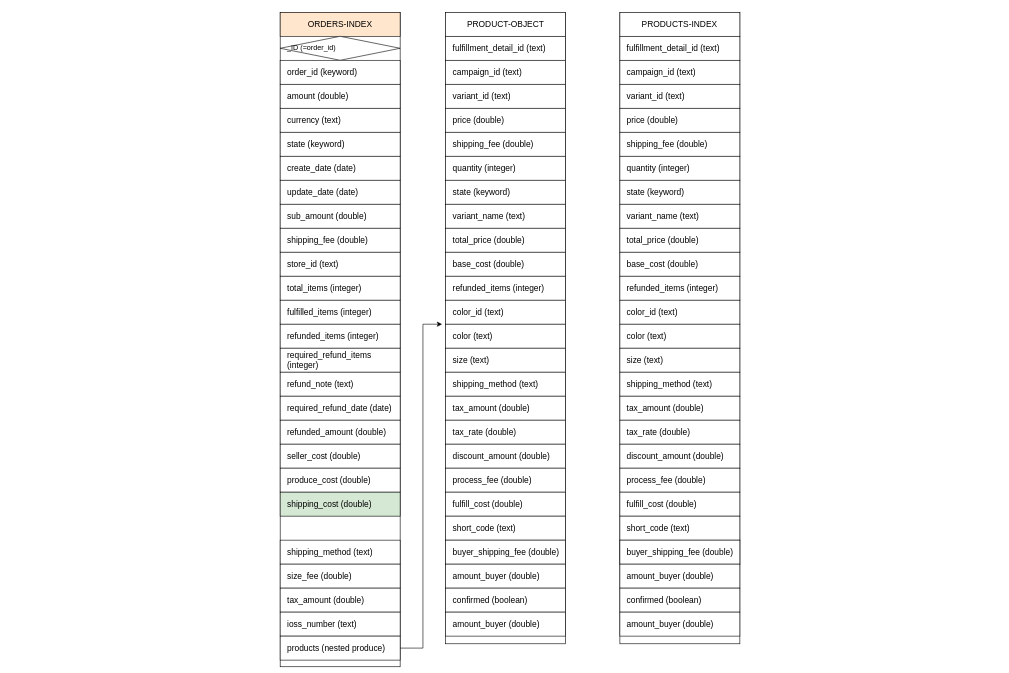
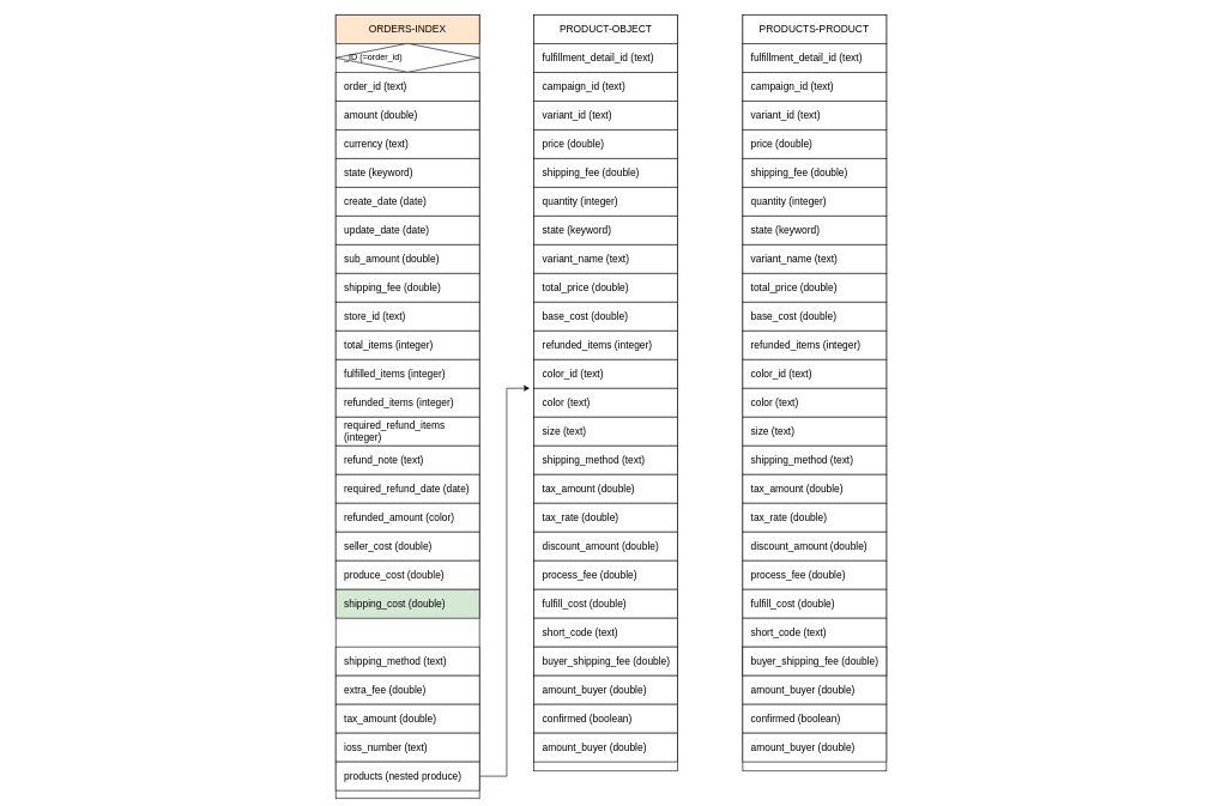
  <mxCell id="0" />
  <mxCell id="1" parent="0" />
  <mxCell id="2" value="" style="rounded=0;whiteSpace=wrap;html=1;rotation=90;" parent="1" vertex="1"><mxGeometry x="20.47" y="465.55" width="1091.08" height="200" as="geometry" /></mxCell>
  <mxCell id="3" value="ORDERS-INDEX" style="rounded=0;whiteSpace=wrap;html=1;fontSize=14;fillColor=#ffe6cc;" parent="1" vertex="1"><mxGeometry y="20" width="200" height="40" as="geometry" x="466" /></mxCell>
  <mxCell id="4" value="_ID (=order_id)" style="rhombus;whiteSpace=wrap;html=1;align=left;spacingRight=0;spacingLeft=10;" parent="1" vertex="1"><mxGeometry y="60" width="200" height="40" as="geometry" x="466" /></mxCell>
- <mxCell id="5" value="&lt;div&gt;order_id (keyword)&lt;/div&gt;" style="rounded=0;whiteSpace=wrap;html=1;align=left;spacingLeft=10;fontSize=14;" parent="1" vertex="1"><mxGeometry y="100" width="200" height="40" as="geometry" x="466" /></mxCell>
+ <mxCell id="5" value="&lt;div&gt;order_id (text)&lt;/div&gt;" style="rounded=0;whiteSpace=wrap;html=1;align=left;spacingLeft=10;fontSize=14;" parent="1" vertex="1"><mxGeometry y="100" width="200" height="40" as="geometry" x="466" /></mxCell>
  <mxCell id="6" value="amount (double)" style="rounded=0;whiteSpace=wrap;html=1;align=left;spacingLeft=10;fontSize=14;" parent="1" vertex="1"><mxGeometry y="140" width="200" height="40" as="geometry" x="466" /></mxCell>
  <mxCell id="7" value="currency (text)" style="rounded=0;whiteSpace=wrap;html=1;align=left;spacingLeft=10;fontSize=14;" parent="1" vertex="1"><mxGeometry y="180" width="200" height="40" as="geometry" x="466" /></mxCell>
  <mxCell id="8" value="state (keyword)" style="rounded=0;whiteSpace=wrap;html=1;align=left;spacingLeft=10;fontSize=14;" parent="1" vertex="1"><mxGeometry y="220" width="200" height="40" as="geometry" x="466" /></mxCell>
  <mxCell id="9" value="create_date (date)" style="rounded=0;whiteSpace=wrap;html=1;align=left;spacingLeft=10;fontSize=14;" parent="1" vertex="1"><mxGeometry y="260" width="200" height="40" as="geometry" x="466" /></mxCell>
  <mxCell id="10" value="update_date (date)" style="rounded=0;whiteSpace=wrap;html=1;align=left;spacingLeft=10;fontSize=14;" parent="1" vertex="1"><mxGeometry y="300" width="200" height="40" as="geometry" x="466" /></mxCell>
  <mxCell id="11" value="&lt;div align=&quot;left&quot;&gt;sub_amount (double)&lt;br&gt;&lt;/div&gt;" style="rounded=0;whiteSpace=wrap;html=1;spacingLeft=10;fontSize=14;align=left;" parent="1" vertex="1"><mxGeometry y="340" width="200" height="40" as="geometry" x="466" /></mxCell>
  <mxCell id="12" value="shipping_fee (double)" style="rounded=0;whiteSpace=wrap;html=1;spacingLeft=10;fontSize=14;align=left;" parent="1" vertex="1"><mxGeometry y="380" width="200" height="40" as="geometry" x="466" /></mxCell>
  <mxCell id="13" value="store_id (text)" style="rounded=0;whiteSpace=wrap;html=1;spacingLeft=10;fontSize=14;align=left;" parent="1" vertex="1"><mxGeometry y="420" width="200" height="40" as="geometry" x="466" /></mxCell>
  <mxCell id="14" value="total_items (integer)" style="rounded=0;whiteSpace=wrap;html=1;spacingLeft=10;fontSize=14;align=left;" parent="1" vertex="1"><mxGeometry y="460" width="200" height="40" as="geometry" x="466" /></mxCell>
  <mxCell id="15" value="&lt;div&gt;fulfilled_items (integer)&lt;br&gt;&lt;/div&gt;" style="rounded=0;whiteSpace=wrap;html=1;spacingLeft=10;fontSize=14;align=left;" parent="1" vertex="1"><mxGeometry y="500" width="200" height="40" as="geometry" x="466" /></mxCell>
  <mxCell id="16" value="refunded_items (integer)" style="rounded=0;whiteSpace=wrap;html=1;spacingLeft=10;fontSize=14;align=left;" parent="1" vertex="1"><mxGeometry y="540" width="200" height="40" as="geometry" x="466" /></mxCell>
  <mxCell id="17" value="required_refund_items (integer)" style="rounded=0;whiteSpace=wrap;html=1;spacingLeft=10;fontSize=14;align=left;" parent="1" vertex="1"><mxGeometry y="580" width="200" height="40" as="geometry" x="466" /></mxCell>
  <mxCell id="18" value="refund_note (text)" style="rounded=0;whiteSpace=wrap;html=1;spacingLeft=10;fontSize=14;align=left;" parent="1" vertex="1"><mxGeometry y="620" width="200" height="40" as="geometry" x="466" /></mxCell>
  <mxCell id="19" value="required_refund_date (date)" style="rounded=0;whiteSpace=wrap;html=1;spacingLeft=10;fontSize=14;align=left;" parent="1" vertex="1"><mxGeometry y="660" width="200" height="40" as="geometry" x="466" /></mxCell>
- <mxCell id="20" value="refunded_amount (double)" style="rounded=0;whiteSpace=wrap;html=1;spacingLeft=10;fontSize=14;align=left;" parent="1" vertex="1"><mxGeometry y="700" width="200" height="40" as="geometry" x="466" /></mxCell>
+ <mxCell id="20" value="refunded_amount (color)" style="rounded=0;whiteSpace=wrap;html=1;spacingLeft=10;fontSize=14;align=left;" parent="1" vertex="1"><mxGeometry y="700" width="200" height="40" as="geometry" x="466" /></mxCell>
  <mxCell id="21" value="seller_cost (double)" style="rounded=0;whiteSpace=wrap;html=1;spacingLeft=10;fontSize=14;align=left;" parent="1" vertex="1"><mxGeometry y="740" width="200" height="40" as="geometry" x="466" /></mxCell>
  <mxCell id="22" value="produce_cost (double)" style="rounded=0;whiteSpace=wrap;html=1;spacingLeft=10;fontSize=14;align=left;" parent="1" vertex="1"><mxGeometry y="780" width="200" height="40" as="geometry" x="466" /></mxCell>
  <mxCell id="23" value="shipping_cost (double)" style="rounded=0;whiteSpace=wrap;html=1;spacingLeft=10;fontSize=14;align=left;fillColor=#d5e8d4;" parent="1" vertex="1"><mxGeometry y="820" width="200" height="40" as="geometry" x="466" /></mxCell>
  <mxCell id="24" value="shipping_method (text)" style="rounded=0;whiteSpace=wrap;html=1;spacingLeft=10;fontSize=14;align=left;" parent="1" vertex="1"><mxGeometry y="900" width="200" height="40" as="geometry" x="466" /></mxCell>
- <mxCell id="25" value="size_fee (double)" style="rounded=0;whiteSpace=wrap;html=1;spacingLeft=10;fontSize=14;align=left;" parent="1" vertex="1"><mxGeometry y="940" width="200" height="40" as="geometry" x="466" /></mxCell>
+ <mxCell id="25" value="extra_fee (double)" style="rounded=0;whiteSpace=wrap;html=1;spacingLeft=10;fontSize=14;align=left;" parent="1" vertex="1"><mxGeometry y="940" width="200" height="40" as="geometry" x="466" /></mxCell>
  <mxCell id="26" value="tax_amount (double)" style="rounded=0;whiteSpace=wrap;html=1;spacingLeft=10;fontSize=14;align=left;" parent="1" vertex="1"><mxGeometry y="980" width="200" height="40" as="geometry" x="466" /></mxCell>
  <mxCell id="27" value="ioss_number (text)" style="rounded=0;whiteSpace=wrap;html=1;spacingLeft=10;fontSize=14;align=left;" parent="1" vertex="1"><mxGeometry y="1020" width="200" height="40" as="geometry" x="466" /></mxCell>
  <mxCell id="28" style="edgeStyle=orthogonalEdgeStyle;rounded=0;orthogonalLoop=1;jettySize=auto;html=1;" parent="1" source="29" edge="1"><mxGeometry relative="1" as="geometry"><mxPoint x="736" y="540" as="targetPoint" /><Array as="points"><mxPoint x="704" y="1080" /><mxPoint x="704" y="540" /><mxPoint x="706" y="540" /></Array></mxGeometry></mxCell>
  <mxCell id="29" value="products (nested produce)" style="rounded=0;whiteSpace=wrap;html=1;spacingLeft=10;fontSize=14;align=left;" parent="1" vertex="1"><mxGeometry y="1060" width="200" height="40" as="geometry" x="466" /></mxCell>
  <mxCell id="30" value="" style="rounded=0;whiteSpace=wrap;html=1;rotation=90;" parent="1" vertex="1"><mxGeometry x="315.15" y="446.41" width="1052.8" height="200" as="geometry" /></mxCell>
  <mxCell id="31" value="PRODUCT-OBJECT" style="rounded=0;whiteSpace=wrap;html=1;fontSize=14;" parent="1" vertex="1"><mxGeometry x="741.53" y="20" width="200" height="40" as="geometry" /></mxCell>
  <mxCell id="32" value="fulfillment_detail_id (text)" style="rounded=0;whiteSpace=wrap;html=1;align=left;spacingRight=0;spacingLeft=10;fontSize=14;" parent="1" vertex="1"><mxGeometry x="741.54" y="60" width="200" height="40" as="geometry" /></mxCell>
  <mxCell id="33" value="campaign_id (text)" style="rounded=0;whiteSpace=wrap;html=1;align=left;spacingRight=0;spacingLeft=10;fontSize=14;" parent="1" vertex="1"><mxGeometry x="741.53" y="100" width="200" height="40" as="geometry" /></mxCell>
  <mxCell id="34" value="variant_id (text)" style="rounded=0;whiteSpace=wrap;html=1;align=left;spacingRight=0;spacingLeft=10;fontSize=14;" parent="1" vertex="1"><mxGeometry x="741.53" y="140" width="200" height="40" as="geometry" /></mxCell>
  <mxCell id="35" value="price (double)" style="rounded=0;whiteSpace=wrap;html=1;align=left;spacingRight=0;spacingLeft=10;fontSize=14;" parent="1" vertex="1"><mxGeometry x="741.53" y="180" width="200" height="40" as="geometry" /></mxCell>
  <mxCell id="36" value="shipping_fee (double)" style="rounded=0;whiteSpace=wrap;html=1;align=left;spacingRight=0;spacingLeft=10;fontSize=14;" parent="1" vertex="1"><mxGeometry x="741.53" y="220" width="200" height="40" as="geometry" /></mxCell>
  <mxCell id="37" value="quantity (integer)" style="rounded=0;whiteSpace=wrap;html=1;align=left;spacingRight=0;spacingLeft=10;fontSize=14;" parent="1" vertex="1"><mxGeometry x="741.53" y="260" width="200" height="40" as="geometry" /></mxCell>
  <mxCell id="38" value="state (keyword)" style="rounded=0;whiteSpace=wrap;html=1;align=left;spacingRight=0;spacingLeft=10;fontSize=14;" parent="1" vertex="1"><mxGeometry x="741.53" y="300" width="200" height="40" as="geometry" /></mxCell>
  <mxCell id="39" value="variant_name (text)" style="rounded=0;whiteSpace=wrap;html=1;align=left;spacingRight=0;spacingLeft=10;fontSize=14;" parent="1" vertex="1"><mxGeometry x="741.53" y="340" width="200" height="40" as="geometry" /></mxCell>
  <mxCell id="40" value="total_price (double)" style="rounded=0;whiteSpace=wrap;html=1;align=left;spacingRight=0;spacingLeft=10;fontSize=14;" parent="1" vertex="1"><mxGeometry x="741.53" y="380" width="200" height="40" as="geometry" /></mxCell>
  <mxCell id="41" value="base_cost (double)" style="rounded=0;whiteSpace=wrap;html=1;align=left;spacingRight=0;spacingLeft=10;fontSize=14;" parent="1" vertex="1"><mxGeometry x="741.54" y="420" width="200" height="40" as="geometry" /></mxCell>
  <mxCell id="42" value="refunded_items (integer)" style="rounded=0;whiteSpace=wrap;html=1;align=left;spacingRight=0;spacingLeft=10;fontSize=14;" parent="1" vertex="1"><mxGeometry x="741.53" y="460" width="200" height="40" as="geometry" /></mxCell>
  <mxCell id="43" value="color_id (text)" style="rounded=0;whiteSpace=wrap;html=1;align=left;spacingRight=0;spacingLeft=10;fontSize=14;" parent="1" vertex="1"><mxGeometry x="741.53" y="500" width="200" height="40" as="geometry" /></mxCell>
  <mxCell id="44" value="color (text)" style="rounded=0;whiteSpace=wrap;html=1;align=left;spacingRight=0;spacingLeft=10;fontSize=14;" parent="1" vertex="1"><mxGeometry x="741.54" y="540" width="200" height="40" as="geometry" /></mxCell>
  <mxCell id="45" value="size (text)" style="rounded=0;whiteSpace=wrap;html=1;align=left;spacingRight=0;spacingLeft=10;fontSize=14;" parent="1" vertex="1"><mxGeometry x="741.53" y="580" width="200" height="40" as="geometry" /></mxCell>
  <mxCell id="46" value="shipping_method (text)" style="rounded=0;whiteSpace=wrap;html=1;align=left;spacingRight=0;spacingLeft=10;fontSize=14;" parent="1" vertex="1"><mxGeometry x="741.54" y="620" width="200" height="40" as="geometry" /></mxCell>
  <mxCell id="47" value="tax_amount (double)" style="rounded=0;whiteSpace=wrap;html=1;align=left;spacingRight=0;spacingLeft=10;fontSize=14;" parent="1" vertex="1"><mxGeometry x="741.54" y="660" width="200" height="40" as="geometry" /></mxCell>
  <mxCell id="48" value="tax_rate (double)" style="rounded=0;whiteSpace=wrap;html=1;align=left;spacingRight=0;spacingLeft=10;fontSize=14;" parent="1" vertex="1"><mxGeometry x="741.53" y="700" width="200" height="40" as="geometry" /></mxCell>
  <mxCell id="49" value="discount_amount (double)" style="rounded=0;whiteSpace=wrap;html=1;align=left;spacingRight=0;spacingLeft=10;fontSize=14;" parent="1" vertex="1"><mxGeometry x="741.53" y="740" width="200" height="40" as="geometry" /></mxCell>
  <mxCell id="50" value="process_fee (double)" style="rounded=0;whiteSpace=wrap;html=1;align=left;spacingRight=0;spacingLeft=10;fontSize=14;" parent="1" vertex="1"><mxGeometry x="741.53" y="780" width="200" height="40" as="geometry" /></mxCell>
  <mxCell id="51" value="fulfill_cost (double)" style="rounded=0;whiteSpace=wrap;html=1;align=left;spacingRight=0;spacingLeft=10;fontSize=14;" parent="1" vertex="1"><mxGeometry x="741.53" y="820" width="200" height="40" as="geometry" /></mxCell>
  <mxCell id="52" value="discount_amount (double)" style="rounded=0;whiteSpace=wrap;html=1;align=left;spacingRight=0;spacingLeft=10;fontSize=14;" parent="1" vertex="1"><mxGeometry x="741.53" y="900" width="200" height="40" as="geometry" /></mxCell>
  <mxCell id="53" value="short_code (text)" style="rounded=0;whiteSpace=wrap;html=1;align=left;spacingRight=0;spacingLeft=10;fontSize=14;" parent="1" vertex="1"><mxGeometry x="741.53" y="860" width="200" height="40" as="geometry" /></mxCell>
  <mxCell id="54" value="buyer_shipping_fee (double)" style="rounded=0;whiteSpace=wrap;html=1;align=left;spacingRight=0;spacingLeft=10;fontSize=14;" parent="1" vertex="1"><mxGeometry x="741.53" y="900" width="200" height="40" as="geometry" /></mxCell>
  <mxCell id="55" value="amount_buyer (double)" style="rounded=0;whiteSpace=wrap;html=1;align=left;spacingRight=0;spacingLeft=10;fontSize=14;" parent="1" vertex="1"><mxGeometry x="741.53" y="940" width="200" height="40" as="geometry" /></mxCell>
  <mxCell id="56" value="confirmed (boolean)" style="rounded=0;whiteSpace=wrap;html=1;align=left;spacingRight=0;spacingLeft=10;fontSize=14;" parent="1" vertex="1"><mxGeometry x="741.53" y="980" width="200" height="40" as="geometry" /></mxCell>
  <mxCell id="57" value="amount_buyer (double)" style="rounded=0;whiteSpace=wrap;html=1;align=left;spacingRight=0;spacingLeft=10;fontSize=14;" parent="1" vertex="1"><mxGeometry x="741.53" y="1020" width="200" height="40" as="geometry" /></mxCell>
  <mxCell id="58" value="" style="rounded=0;whiteSpace=wrap;html=1;rotation=90;" parent="1" vertex="1"><mxGeometry x="606" y="446.41" width="1052.8" height="200" as="geometry" /></mxCell>
- <mxCell id="59" value="PRODUCTS-INDEX" style="rounded=0;whiteSpace=wrap;html=1;fontSize=14;" parent="1" vertex="1"><mxGeometry x="1032.38" y="20" width="200" height="40" as="geometry" /></mxCell>
+ <mxCell id="59" value="PRODUCTS-PRODUCT" style="rounded=0;whiteSpace=wrap;html=1;fontSize=14;" parent="1" vertex="1"><mxGeometry x="1032.38" y="20" width="200" height="40" as="geometry" /></mxCell>
  <mxCell id="60" value="fulfillment_detail_id (text)" style="rounded=0;whiteSpace=wrap;html=1;align=left;spacingRight=0;spacingLeft=10;fontSize=14;" parent="1" vertex="1"><mxGeometry x="1032.39" y="60" width="200" height="40" as="geometry" /></mxCell>
  <mxCell id="61" value="campaign_id (text)" style="rounded=0;whiteSpace=wrap;html=1;align=left;spacingRight=0;spacingLeft=10;fontSize=14;" parent="1" vertex="1"><mxGeometry x="1032.38" y="100" width="200" height="40" as="geometry" /></mxCell>
  <mxCell id="62" value="variant_id (text)" style="rounded=0;whiteSpace=wrap;html=1;align=left;spacingRight=0;spacingLeft=10;fontSize=14;" parent="1" vertex="1"><mxGeometry x="1032.38" y="140" width="200" height="40" as="geometry" /></mxCell>
  <mxCell id="63" value="price (double)" style="rounded=0;whiteSpace=wrap;html=1;align=left;spacingRight=0;spacingLeft=10;fontSize=14;" parent="1" vertex="1"><mxGeometry x="1032.38" y="180" width="200" height="40" as="geometry" /></mxCell>
  <mxCell id="64" value="shipping_fee (double)" style="rounded=0;whiteSpace=wrap;html=1;align=left;spacingRight=0;spacingLeft=10;fontSize=14;" parent="1" vertex="1"><mxGeometry x="1032.38" y="220" width="200" height="40" as="geometry" /></mxCell>
  <mxCell id="65" value="quantity (integer)" style="rounded=0;whiteSpace=wrap;html=1;align=left;spacingRight=0;spacingLeft=10;fontSize=14;" parent="1" vertex="1"><mxGeometry x="1032.38" y="260" width="200" height="40" as="geometry" /></mxCell>
  <mxCell id="66" value="state (keyword)" style="rounded=0;whiteSpace=wrap;html=1;align=left;spacingRight=0;spacingLeft=10;fontSize=14;" parent="1" vertex="1"><mxGeometry x="1032.38" y="300" width="200" height="40" as="geometry" /></mxCell>
  <mxCell id="67" value="variant_name (text)" style="rounded=0;whiteSpace=wrap;html=1;align=left;spacingRight=0;spacingLeft=10;fontSize=14;" parent="1" vertex="1"><mxGeometry x="1032.38" y="340" width="200" height="40" as="geometry" /></mxCell>
  <mxCell id="68" value="total_price (double)" style="rounded=0;whiteSpace=wrap;html=1;align=left;spacingRight=0;spacingLeft=10;fontSize=14;" parent="1" vertex="1"><mxGeometry x="1032.38" y="380" width="200" height="40" as="geometry" /></mxCell>
  <mxCell id="69" value="base_cost (double)" style="rounded=0;whiteSpace=wrap;html=1;align=left;spacingRight=0;spacingLeft=10;fontSize=14;" parent="1" vertex="1"><mxGeometry x="1032.39" y="420" width="200" height="40" as="geometry" /></mxCell>
  <mxCell id="70" value="refunded_items (integer)" style="rounded=0;whiteSpace=wrap;html=1;align=left;spacingRight=0;spacingLeft=10;fontSize=14;" parent="1" vertex="1"><mxGeometry x="1032.38" y="460" width="200" height="40" as="geometry" /></mxCell>
  <mxCell id="71" value="color_id (text)" style="rounded=0;whiteSpace=wrap;html=1;align=left;spacingRight=0;spacingLeft=10;fontSize=14;" parent="1" vertex="1"><mxGeometry x="1032.38" y="500" width="200" height="40" as="geometry" /></mxCell>
  <mxCell id="72" value="color (text)" style="rounded=0;whiteSpace=wrap;html=1;align=left;spacingRight=0;spacingLeft=10;fontSize=14;" parent="1" vertex="1"><mxGeometry x="1032.39" y="540" width="200" height="40" as="geometry" /></mxCell>
  <mxCell id="73" value="size (text)" style="rounded=0;whiteSpace=wrap;html=1;align=left;spacingRight=0;spacingLeft=10;fontSize=14;" parent="1" vertex="1"><mxGeometry x="1032.38" y="580" width="200" height="40" as="geometry" /></mxCell>
  <mxCell id="74" value="shipping_method (text)" style="rounded=0;whiteSpace=wrap;html=1;align=left;spacingRight=0;spacingLeft=10;fontSize=14;" parent="1" vertex="1"><mxGeometry x="1032.39" y="620" width="200" height="40" as="geometry" /></mxCell>
  <mxCell id="75" value="tax_amount (double)" style="rounded=0;whiteSpace=wrap;html=1;align=left;spacingRight=0;spacingLeft=10;fontSize=14;" parent="1" vertex="1"><mxGeometry x="1032.39" y="660" width="200" height="40" as="geometry" /></mxCell>
  <mxCell id="76" value="tax_rate (double)" style="rounded=0;whiteSpace=wrap;html=1;align=left;spacingRight=0;spacingLeft=10;fontSize=14;" parent="1" vertex="1"><mxGeometry x="1032.38" y="700" width="200" height="40" as="geometry" /></mxCell>
  <mxCell id="77" value="discount_amount (double)" style="rounded=0;whiteSpace=wrap;html=1;align=left;spacingRight=0;spacingLeft=10;fontSize=14;" parent="1" vertex="1"><mxGeometry x="1032.38" y="740" width="200" height="40" as="geometry" /></mxCell>
  <mxCell id="78" value="process_fee (double)" style="rounded=0;whiteSpace=wrap;html=1;align=left;spacingRight=0;spacingLeft=10;fontSize=14;" parent="1" vertex="1"><mxGeometry x="1032.38" y="780" width="200" height="40" as="geometry" /></mxCell>
  <mxCell id="79" value="fulfill_cost (double)" style="rounded=0;whiteSpace=wrap;html=1;align=left;spacingRight=0;spacingLeft=10;fontSize=14;" parent="1" vertex="1"><mxGeometry x="1032.38" y="820" width="200" height="40" as="geometry" /></mxCell>
  <mxCell id="80" value="discount_amount (double)" style="rounded=0;whiteSpace=wrap;html=1;align=left;spacingRight=0;spacingLeft=10;fontSize=14;" parent="1" vertex="1"><mxGeometry x="1032.38" y="900" width="200" height="40" as="geometry" /></mxCell>
  <mxCell id="81" value="short_code (text)" style="rounded=0;whiteSpace=wrap;html=1;align=left;spacingRight=0;spacingLeft=10;fontSize=14;" parent="1" vertex="1"><mxGeometry x="1032.38" y="860" width="200" height="40" as="geometry" /></mxCell>
  <mxCell id="82" value="buyer_shipping_fee (double)" style="rounded=0;whiteSpace=wrap;html=1;align=left;spacingRight=0;spacingLeft=10;fontSize=14;" parent="1" vertex="1"><mxGeometry x="1032.38" y="900" width="200" height="40" as="geometry" /></mxCell>
  <mxCell id="83" value="amount_buyer (double)" style="rounded=0;whiteSpace=wrap;html=1;align=left;spacingRight=0;spacingLeft=10;fontSize=14;" parent="1" vertex="1"><mxGeometry x="1032.38" y="940" width="200" height="40" as="geometry" /></mxCell>
  <mxCell id="84" value="confirmed (boolean)" style="rounded=0;whiteSpace=wrap;html=1;align=left;spacingRight=0;spacingLeft=10;fontSize=14;" parent="1" vertex="1"><mxGeometry x="1032.38" y="980" width="200" height="40" as="geometry" /></mxCell>
  <mxCell id="85" value="amount_buyer (double)" style="rounded=0;whiteSpace=wrap;html=1;align=left;spacingRight=0;spacingLeft=10;fontSize=14;" parent="1" vertex="1"><mxGeometry x="1032.38" y="1020" width="200" height="40" as="geometry" /></mxCell>
